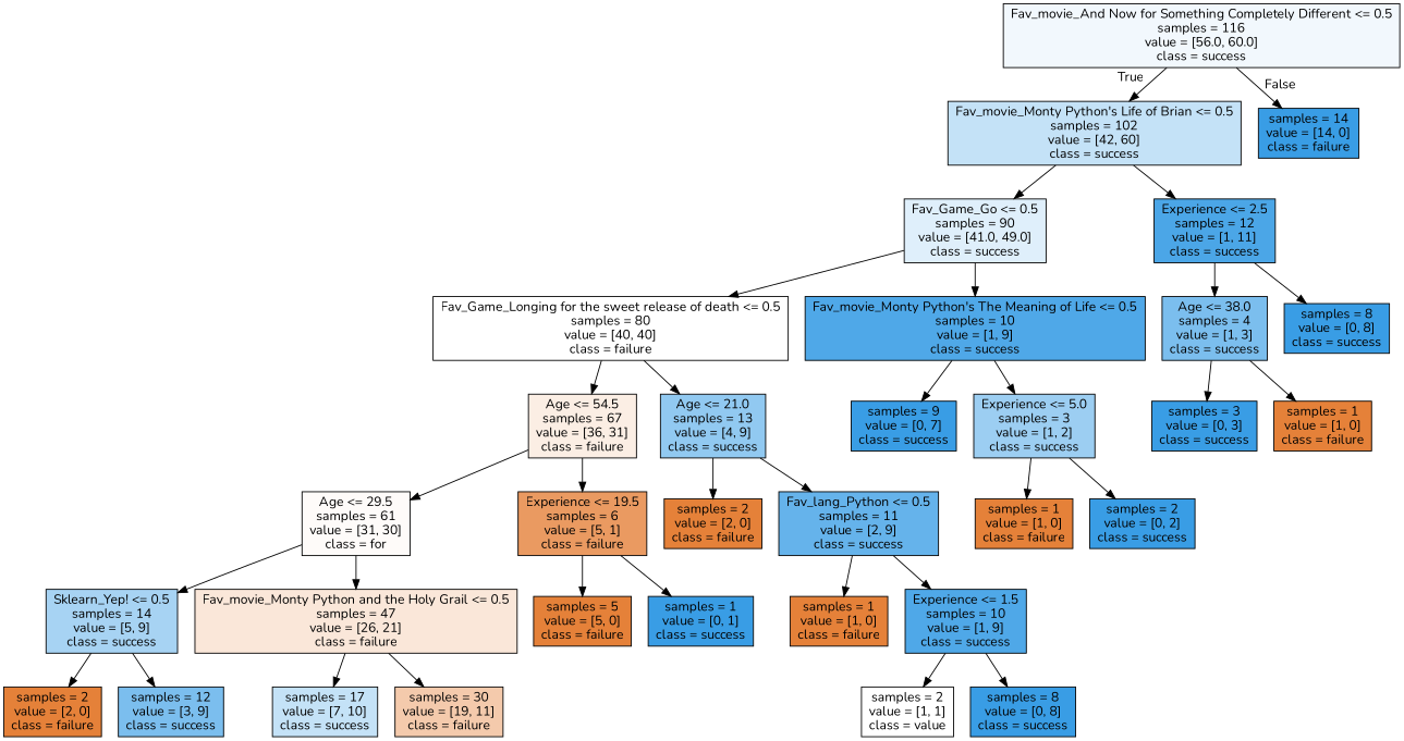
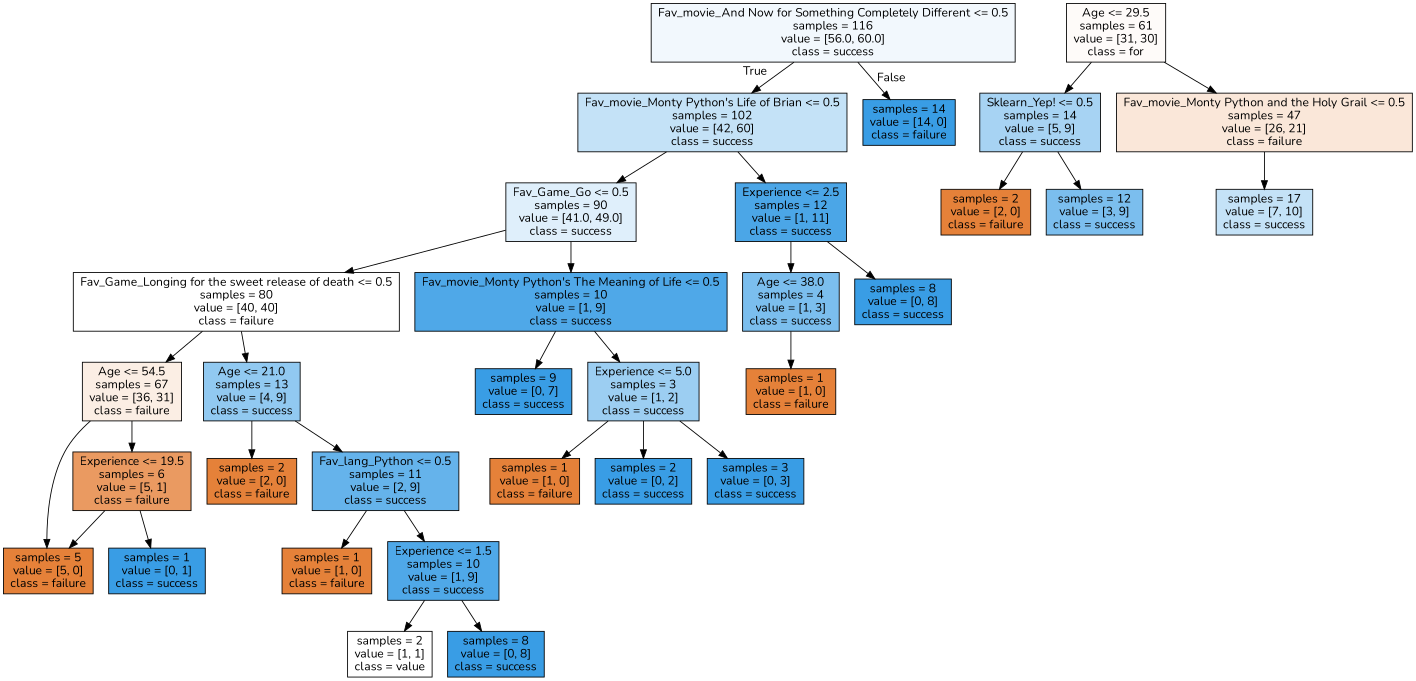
  digraph {
    fontname=Nunito
    node [color=black fillcolor="#399de5" fontname=Nunito shape=box style=filled]
    edge [fontname=Nunito]
    n1 [fillcolor="#f2f8fd" label="Fav_movie_And Now for Something Completely Different <= 0.5\nsamples = 116\nvalue = [56.0, 60.0]\nclass = success"]
    n2 [fillcolor="#c4e2f7" label="Fav_movie_Monty Python's Life of Brian <= 0.5\nsamples = 102\nvalue = [42, 60]\nclass = success"]
    n3 [label="samples = 14\nvalue = [14, 0]\nclass = failure"]
    n4 [fillcolor="#dfeffb" label="Fav_Game_Go <= 0.5\nsamples = 90\nvalue = [41.0, 49.0]\nclass = success"]
    n5 [fillcolor="#4ba6e7" label="Experience <= 2.5\nsamples = 12\nvalue = [1, 11]\nclass = success"]
    n6 [fillcolor="#ffffff" label="Fav_Game_Longing for the sweet release of death <= 0.5\nsamples = 80\nvalue = [40, 40]\nclass = failure"]
    n7 [fillcolor="#4fa8e8" label="Fav_movie_Monty Python's The Meaning of Life <= 0.5\nsamples = 10\nvalue = [1, 9]\nclass = success"]
    n8 [fillcolor="#7bbeee" label="Age <= 38.0\nsamples = 4\nvalue = [1, 3]\nclass = success"]
    n9 [label="samples = 8\nvalue = [0, 8]\nclass = success"]
    n10 [fillcolor="#fbeee4" label="Age <= 54.5\nsamples = 67\nvalue = [36, 31]\nclass = failure"]
    n11 [fillcolor="#91c9f1" label="Age <= 21.0\nsamples = 13\nvalue = [4, 9]\nclass = success"]
    n12 [label="samples = 9\nvalue = [0, 7]\nclass = success"]
    n13 [fillcolor="#9ccef2" label="Experience <= 5.0\nsamples = 3\nvalue = [1, 2]\nclass = success"]
    n14 [fillcolor="#fefbf9" label="Age <= 29.5\nsamples = 61\nvalue = [31, 30]\nclass = for"]
    n15 [fillcolor="#ea9a61" label="Experience <= 19.5\nsamples = 6\nvalue = [5, 1]\nclass = failure"]
    n16 [fillcolor="#e58139" label="samples = 2\nvalue = [2, 0]\nclass = failure"]
    n17 [fillcolor="#65b3eb" label="Fav_lang_Python <= 0.5\nsamples = 11\nvalue = [2, 9]\nclass = success"]
    n18 [fillcolor="#a7d3f3" label="Sklearn_Yep! <= 0.5\nsamples = 14\nvalue = [5, 9]\nclass = success"]
    n19 [fillcolor="#fae7d9" label="Fav_movie_Monty Python and the Holy Grail <= 0.5\nsamples = 47\nvalue = [26, 21]\nclass = failure"]
    n20 [fillcolor="#e58139" label="samples = 5\nvalue = [5, 0]\nclass = failure"]
    n21 [label="samples = 1\nvalue = [0, 1]\nclass = success"]
    n22 [fillcolor="#e58139" label="samples = 2\nvalue = [2, 0]\nclass = failure"]
    n23 [fillcolor="#7bbeee" label="samples = 12\nvalue = [3, 9]\nclass = success"]
    n24 [fillcolor="#c4e2f7" label="samples = 17\nvalue = [7, 10]\nclass = success"]
-   n25 [fillcolor="#f4caac" label="samples = 30\nvalue = [19, 11]\nclass = failure"]
    n26 [fillcolor="#e58139" label="samples = 1\nvalue = [1, 0]\nclass = failure"]
    n27 [fillcolor="#4fa8e8" label="Experience <= 1.5\nsamples = 10\nvalue = [1, 9]\nclass = success"]
    n28 [fillcolor="#ffffff" label="samples = 2\nvalue = [1, 1]\nclass = value"]
    n29 [label="samples = 8\nvalue = [0, 8]\nclass = success"]
    n30 [fillcolor="#e58139" label="samples = 1\nvalue = [1, 0]\nclass = failure"]
    n31 [label="samples = 2\nvalue = [0, 2]\nclass = success"]
    n32 [label="samples = 3\nvalue = [0, 3]\nclass = success"]
    n33 [fillcolor="#e58139" label="samples = 1\nvalue = [1, 0]\nclass = failure"]
    n1 -> n2 [headlabel=True labelangle=45 labeldistance=2.5]
    n1 -> n3 [headlabel=False labelangle=-45 labeldistance=2.5]
    n2 -> n4
    n2 -> n5
    n4 -> n6
    n4 -> n7
    n5 -> n8
    n5 -> n9
    n6 -> n10
    n6 -> n11
    n7 -> n12
    n7 -> n13
-   n8 -> n32
+   n13 -> n32
    n8 -> n33
-   n10 -> n14
+   n10 -> n20
    n10 -> n15
    n11 -> n16
    n11 -> n17
    n13 -> n30
    n13 -> n31
    n14 -> n18
    n14 -> n19
    n15 -> n20
    n15 -> n21
    n17 -> n26
    n17 -> n27
    n18 -> n22
    n18 -> n23
    n19 -> n24
-   n19 -> n25
    n27 -> n28
    n27 -> n29
  }
